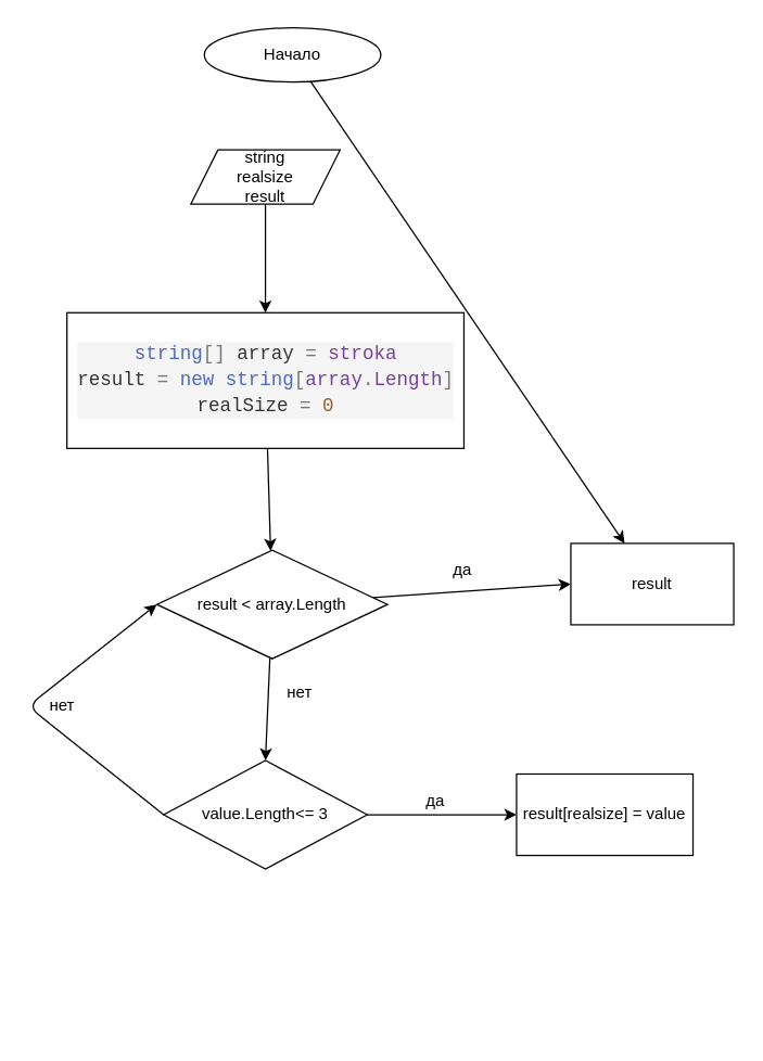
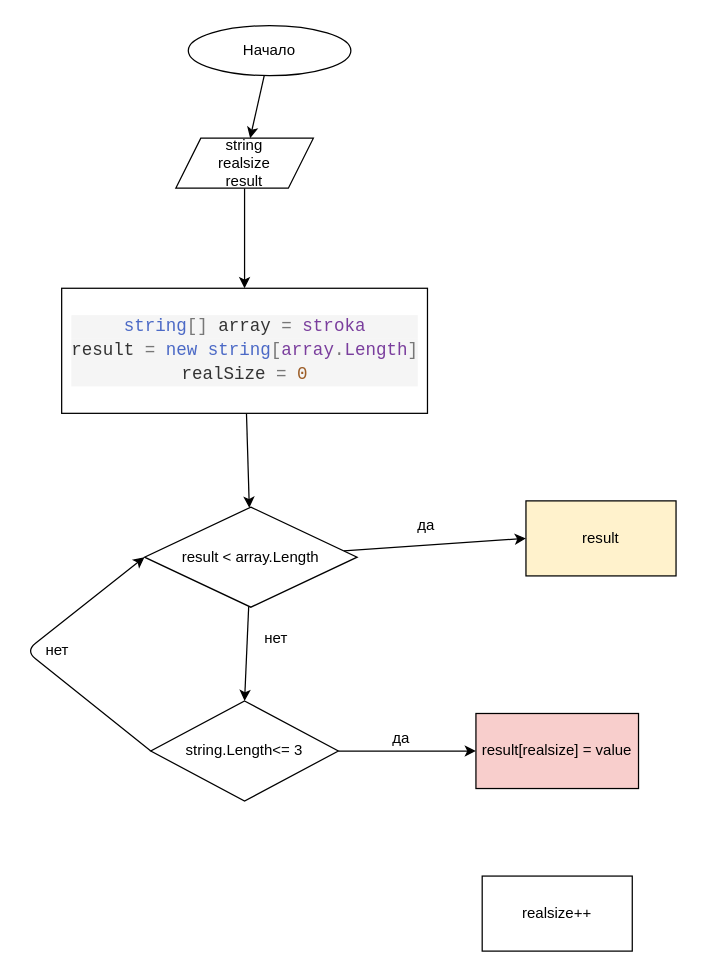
  <mxCell id="0" />
  <mxCell id="1" parent="0" />
- <mxCell id="2" style="edgeStyle=none;html=1;" edge="1" parent="1" source="3" target="13"><mxGeometry relative="1" as="geometry"><mxPoint x="195" y="110" as="targetPoint" /></mxGeometry></mxCell>
+ <mxCell id="2" style="edgeStyle=none;html=1;" edge="1" parent="1" source="3" target="5"><mxGeometry relative="1" as="geometry"><mxPoint x="195" y="110" as="targetPoint" /></mxGeometry></mxCell>
  <mxCell id="3" value="Начало" style="ellipse;whiteSpace=wrap;html=1;" vertex="1" parent="1"><mxGeometry x="150" y="20" width="130" height="40" as="geometry" /></mxCell>
  <mxCell id="4" style="edgeStyle=none;html=1;entryX=0.5;entryY=0;entryDx=0;entryDy=0;" edge="1" parent="1" source="5" target="7"><mxGeometry relative="1" as="geometry"><mxPoint x="195" y="190" as="targetPoint" /></mxGeometry></mxCell>
  <mxCell id="5" value="string&lt;br&gt;realsize&lt;br&gt;result" style="shape=parallelogram;perimeter=parallelogramPerimeter;whiteSpace=wrap;html=1;fixedSize=1;" vertex="1" parent="1"><mxGeometry x="140" y="110" width="110" height="40" as="geometry" /></mxCell>
  <mxCell id="6" style="edgeStyle=none;html=1;" edge="1" parent="1" source="7" target="10"><mxGeometry relative="1" as="geometry"><mxPoint x="195" y="390" as="targetPoint" /></mxGeometry></mxCell>
  <mxCell id="7" value="&lt;div style=&quot;color: rgb(51 , 51 , 51) ; background-color: rgb(245 , 245 , 245) ; font-family: &amp;#34;consolas&amp;#34; , &amp;#34;courier new&amp;#34; , monospace ; font-size: 14px ; line-height: 19px&quot;&gt;&lt;span style=&quot;color: #4b69c6&quot;&gt;string&lt;/span&gt;&lt;span style=&quot;color: #777777&quot;&gt;[]&lt;/span&gt; array &lt;span style=&quot;color: #777777&quot;&gt;=&lt;/span&gt; &lt;span style=&quot;color: #7a3e9d&quot;&gt;stroka&lt;/span&gt;&lt;/div&gt;&lt;div style=&quot;color: rgb(51 , 51 , 51) ; background-color: rgb(245 , 245 , 245) ; font-family: &amp;#34;consolas&amp;#34; , &amp;#34;courier new&amp;#34; , monospace ; font-size: 14px ; line-height: 19px&quot;&gt;&lt;div style=&quot;font-family: &amp;#34;consolas&amp;#34; , &amp;#34;courier new&amp;#34; , monospace ; line-height: 19px&quot;&gt;result &lt;span style=&quot;color: #777777&quot;&gt;=&lt;/span&gt; &lt;span style=&quot;color: #4b69c6&quot;&gt;new&lt;/span&gt; &lt;span style=&quot;color: #4b69c6&quot;&gt;string&lt;/span&gt;&lt;span style=&quot;color: #777777&quot;&gt;[&lt;/span&gt;&lt;span style=&quot;color: #7a3e9d&quot;&gt;array&lt;/span&gt;&lt;span style=&quot;color: #777777&quot;&gt;.&lt;/span&gt;&lt;span style=&quot;color: #7a3e9d&quot;&gt;Length&lt;/span&gt;&lt;span style=&quot;color: #777777&quot;&gt;]&lt;/span&gt;&lt;/div&gt;&lt;div style=&quot;font-family: &amp;#34;consolas&amp;#34; , &amp;#34;courier new&amp;#34; , monospace ; line-height: 19px&quot;&gt;&lt;div style=&quot;font-family: &amp;#34;consolas&amp;#34; , &amp;#34;courier new&amp;#34; , monospace ; line-height: 19px&quot;&gt;realSize &lt;span style=&quot;color: #777777&quot;&gt;=&lt;/span&gt; &lt;span style=&quot;color: #9c5d27&quot;&gt;0&lt;/span&gt;&lt;/div&gt;&lt;/div&gt;&lt;/div&gt;" style="rounded=0;whiteSpace=wrap;html=1;" vertex="1" parent="1"><mxGeometry x="48.75" y="230" width="292.5" height="100" as="geometry" /></mxCell>
  <mxCell id="8" style="edgeStyle=none;html=1;" edge="1" parent="1" source="10"><mxGeometry relative="1" as="geometry"><mxPoint x="420" y="430" as="targetPoint" /></mxGeometry></mxCell>
  <mxCell id="9" style="edgeStyle=none;html=1;" edge="1" parent="1" source="10"><mxGeometry relative="1" as="geometry"><mxPoint x="195" y="560" as="targetPoint" /></mxGeometry></mxCell>
  <mxCell id="10" value="result &amp;lt; array.Length" style="rhombus;whiteSpace=wrap;html=1;" vertex="1" parent="1"><mxGeometry x="115" y="405" width="170" height="80" as="geometry" /></mxCell>
  <mxCell id="11" value="да" style="text;html=1;align=center;verticalAlign=middle;resizable=0;points=[];autosize=1;strokeColor=none;fillColor=none;" vertex="1" parent="1"><mxGeometry x="325" y="410" width="30" height="20" as="geometry" /></mxCell>
  <mxCell id="12" value="нет" style="text;html=1;align=center;verticalAlign=middle;resizable=0;points=[];autosize=1;strokeColor=none;fillColor=none;" vertex="1" parent="1"><mxGeometry x="205" y="500" width="30" height="20" as="geometry" /></mxCell>
- <mxCell id="13" value="result" style="rounded=0;whiteSpace=wrap;html=1;" vertex="1" parent="1"><mxGeometry x="420" y="400" width="120" height="60" as="geometry" /></mxCell>
+ <mxCell id="13" value="result" style="rounded=0;whiteSpace=wrap;html=1;fillColor=#fff2cc;" vertex="1" parent="1"><mxGeometry x="420" y="400" width="120" height="60" as="geometry" /></mxCell>
  <mxCell id="14" style="edgeStyle=none;html=1;entryX=0;entryY=0.5;entryDx=0;entryDy=0;exitX=0;exitY=0.5;exitDx=0;exitDy=0;" edge="1" parent="1" source="16" target="10"><mxGeometry relative="1" as="geometry"><mxPoint x="-20" y="600" as="targetPoint" /><Array as="points"><mxPoint x="20" y="520" /></Array></mxGeometry></mxCell>
  <mxCell id="15" style="edgeStyle=none;html=1;" edge="1" parent="1" source="16"><mxGeometry relative="1" as="geometry"><mxPoint x="380" y="600" as="targetPoint" /></mxGeometry></mxCell>
- <mxCell id="16" value="value.Length&amp;lt;= 3" style="rhombus;whiteSpace=wrap;html=1;" vertex="1" parent="1"><mxGeometry x="120" y="560" width="150" height="80" as="geometry" /></mxCell>
+ <mxCell id="16" value="string.Length&amp;lt;= 3" style="rhombus;whiteSpace=wrap;html=1;" vertex="1" parent="1"><mxGeometry x="120" y="560" width="150" height="80" as="geometry" /></mxCell>
  <mxCell id="17" value="нет" style="text;html=1;align=center;verticalAlign=middle;resizable=0;points=[];autosize=1;strokeColor=none;fillColor=none;" vertex="1" parent="1"><mxGeometry x="30" y="510" width="30" height="20" as="geometry" /></mxCell>
  <mxCell id="18" value="да" style="text;html=1;align=center;verticalAlign=middle;resizable=0;points=[];autosize=1;strokeColor=none;fillColor=none;" vertex="1" parent="1"><mxGeometry x="305" y="580" width="30" height="20" as="geometry" /></mxCell>
- <mxCell id="19" value="result[realsize] = value" style="rounded=0;whiteSpace=wrap;html=1;" vertex="1" parent="1"><mxGeometry x="380" y="570" width="130" height="60" as="geometry" /></mxCell>
+ <mxCell id="19" value="result[realsize] = value" style="rounded=0;whiteSpace=wrap;html=1;fillColor=#f8cecc;" vertex="1" parent="1"><mxGeometry x="380" y="570" width="130" height="60" as="geometry" /></mxCell>
+ <mxCell id="20" value="realsize++" style="rounded=0;whiteSpace=wrap;html=1;" vertex="1" parent="1"><mxGeometry x="385" y="700" width="120" height="60" as="geometry" /></mxCell>
